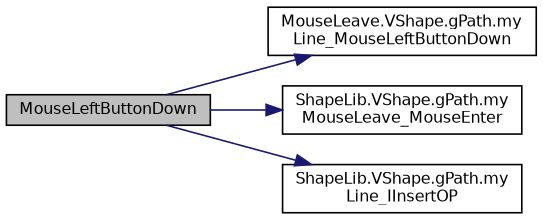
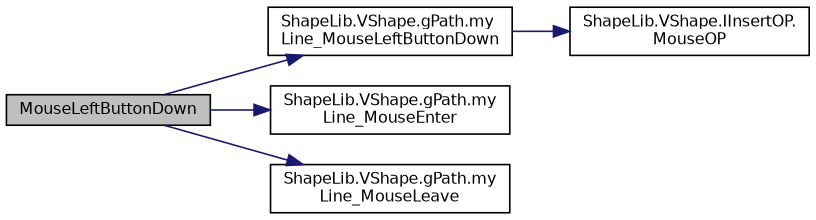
  digraph {
    rankdir=LR
    node [color=black fillcolor=white fontname=Helvetica fontsize=10 shape=record style=filled]
    edge [color=midnightblue fontname=Helvetica fontsize=10 labelfontname=Helvetica labelfontsize=10 style=solid]
    n1 [fillcolor=grey75 fontcolor=black height=0.2 label=MouseLeftButtonDown width=0.4]
-   n2 [height=0.2 label="MouseLeave.VShape.gPath.my\lLine_MouseLeftButtonDown" width=0.4]
-   n3 [height=0.2 label="ShapeLib.VShape.gPath.my\lMouseLeave_MouseEnter" width=0.4]
-   n4 [height=0.2 label="ShapeLib.VShape.gPath.my\lLine_IInsertOP" width=0.4]
+   n2 [height=0.2 label="ShapeLib.VShape.gPath.my\lLine_MouseLeftButtonDown" width=0.4]
+   n3 [height=0.2 label="ShapeLib.VShape.gPath.my\lLine_MouseEnter" width=0.4]
+   n4 [height=0.2 label="ShapeLib.VShape.gPath.my\lLine_MouseLeave" width=0.4]
+   n5 [height=0.2 label="ShapeLib.VShape.IInsertOP.\lMouseOP" width=0.4]
    n1 -> n2
    n1 -> n3
    n1 -> n4
+   n2 -> n5
  }
